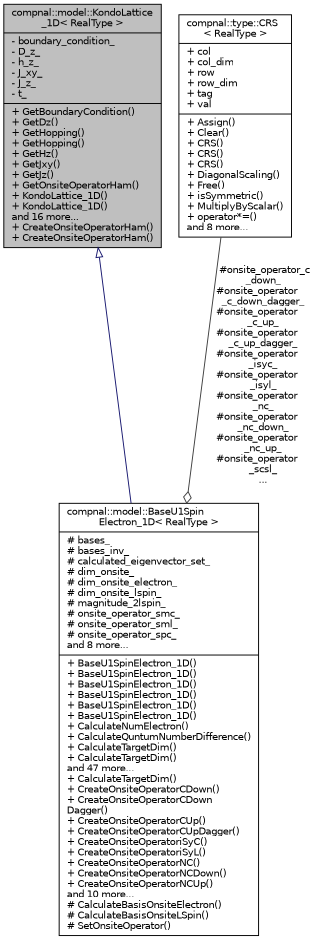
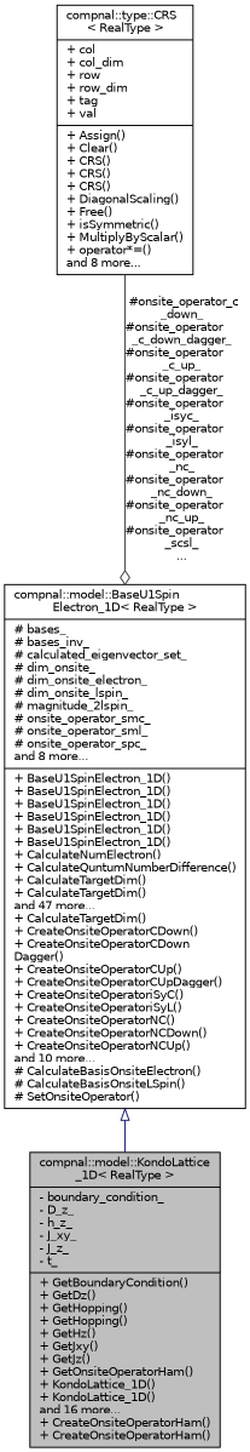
  digraph {
    node [color=black fillcolor=white fontname=Helvetica fontsize=10 shape=record style=filled]
    edge [fontname=Helvetica fontsize=10 labelfontname=Helvetica labelfontsize=10 style=solid]
    n1 [fillcolor=grey75 fontcolor=black height=0.2 label="{compnal::model::KondoLattice\l_1D\< RealType \>\n|- boundary_condition_\l- D_z_\l- h_z_\l- J_xy_\l- J_z_\l- t_\l|+ GetBoundaryCondition()\l+ GetDz()\l+ GetHopping()\l+ GetHopping()\l+ GetHz()\l+ GetJxy()\l+ GetJz()\l+ GetOnsiteOperatorHam()\l+ KondoLattice_1D()\l+ KondoLattice_1D()\land 16 more...\l+ CreateOnsiteOperatorHam()\l+ CreateOnsiteOperatorHam()\l}" width=0.4]
    n2 [height=0.2 label="{compnal::model::BaseU1Spin\lElectron_1D\< RealType \>\n|# bases_\l# bases_inv_\l# calculated_eigenvector_set_\l# dim_onsite_\l# dim_onsite_electron_\l# dim_onsite_lspin_\l# magnitude_2lspin_\l# onsite_operator_smc_\l# onsite_operator_sml_\l# onsite_operator_spc_\land 8 more...\l|+ BaseU1SpinElectron_1D()\l+ BaseU1SpinElectron_1D()\l+ BaseU1SpinElectron_1D()\l+ BaseU1SpinElectron_1D()\l+ BaseU1SpinElectron_1D()\l+ BaseU1SpinElectron_1D()\l+ CalculateNumElectron()\l+ CalculateQuntumNumberDifference()\l+ CalculateTargetDim()\l+ CalculateTargetDim()\land 47 more...\l+ CalculateTargetDim()\l+ CreateOnsiteOperatorCDown()\l+ CreateOnsiteOperatorCDown\lDagger()\l+ CreateOnsiteOperatorCUp()\l+ CreateOnsiteOperatorCUpDagger()\l+ CreateOnsiteOperatoriSyC()\l+ CreateOnsiteOperatoriSyL()\l+ CreateOnsiteOperatorNC()\l+ CreateOnsiteOperatorNCDown()\l+ CreateOnsiteOperatorNCUp()\land 10 more...\l# CalculateBasisOnsiteElectron()\l# CalculateBasisOnsiteLSpin()\l# SetOnsiteOperator()\l}" width=0.4]
    n3 [height=0.2 label="{compnal::type::CRS\l\< RealType \>\n|+ col\l+ col_dim\l+ row\l+ row_dim\l+ tag\l+ val\l|+ Assign()\l+ Clear()\l+ CRS()\l+ CRS()\l+ CRS()\l+ DiagonalScaling()\l+ Free()\l+ isSymmetric()\l+ MultiplyByScalar()\l+ operator*=()\land 8 more...\l}" width=0.4]
-   n1 -> n2 [arrowtail=onormal color=midnightblue dir=back]
+   n2 -> n1 [arrowtail=onormal color=midnightblue dir=back]
    n3 -> n2 [arrowhead=odiamond color=grey25 label=" #onsite_operator_c\l_down_\n#onsite_operator\l_c_down_dagger_\n#onsite_operator\l_c_up_\n#onsite_operator\l_c_up_dagger_\n#onsite_operator\l_isyc_\n#onsite_operator\l_isyl_\n#onsite_operator\l_nc_\n#onsite_operator\l_nc_down_\n#onsite_operator\l_nc_up_\n#onsite_operator\l_scsl_\n..."]
  }
